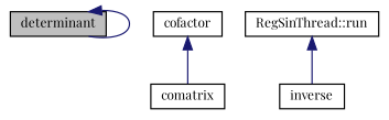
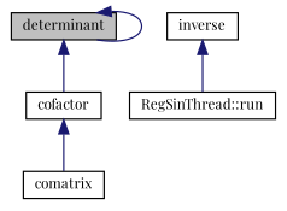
  digraph {
    fontname="Playfair Display"
    rankdir=TB
    node [color=black fillcolor=white fontname="Playfair Display" fontsize=10 shape=record style=filled]
    edge [color=midnightblue dir=back fontname="Playfair Display" fontsize=10 labelfontname=Helvetica labelfontsize=10 style=solid]
    n1 [fillcolor=grey75 fontcolor=black height=0.2 label=determinant width=0.4]
    n2 [height=0.2 label=cofactor width=0.4]
    n3 [height=0.2 label=comatrix width=0.4]
    n4 [height=0.2 label=inverse width=0.4]
    n5 [height=0.2 label="RegSinThread::run" width=0.4]
    n1 -> n1
+   n1 -> n2
    n2 -> n3
-   n5 -> n4
+   n4 -> n5
  }
